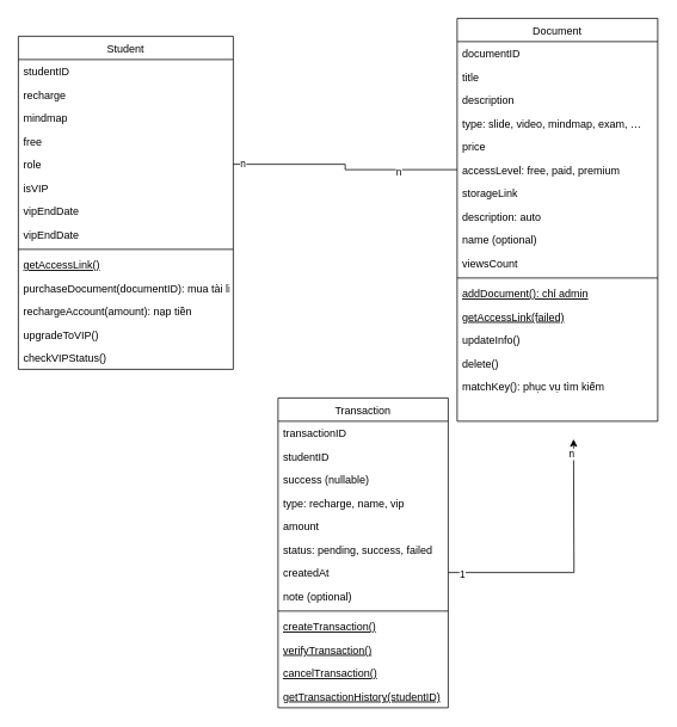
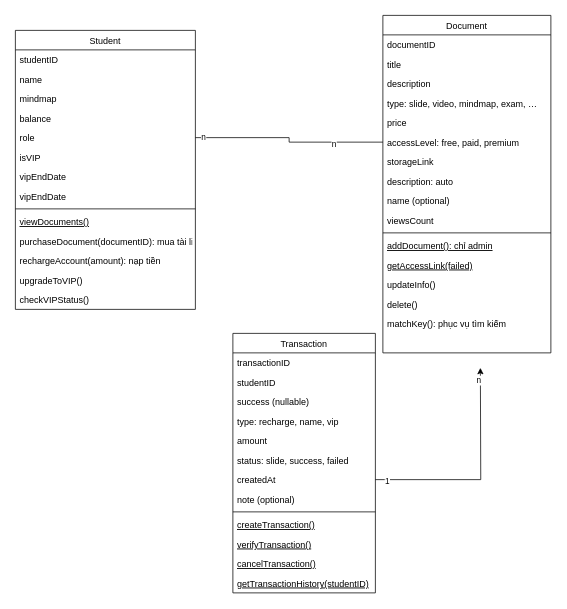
  <mxCell id="0" />
  <mxCell id="1" parent="0" />
  <mxCell id="2" value="Student" style="swimlane;fontStyle=0;align=center;verticalAlign=top;childLayout=stackLayout;horizontal=1;startSize=26;horizontalStack=0;resizeParent=1;resizeLast=0;collapsible=1;marginBottom=0;rounded=0;shadow=0;strokeWidth=1;" parent="1" vertex="1"><mxGeometry x="20" y="40" width="240" height="372" as="geometry"><mxRectangle x="130" y="380" width="160" height="26" as="alternateBounds" /></mxGeometry></mxCell>
  <mxCell id="3" value="studentID" style="text;align=left;verticalAlign=top;spacingLeft=4;spacingRight=4;overflow=hidden;rotatable=0;points=[[0,0.5],[1,0.5]];portConstraint=eastwest;" parent="2" vertex="1"><mxGeometry y="26" width="240" height="26" as="geometry" /></mxCell>
- <mxCell id="4" value="recharge" style="text;align=left;verticalAlign=top;spacingLeft=4;spacingRight=4;overflow=hidden;rotatable=0;points=[[0,0.5],[1,0.5]];portConstraint=eastwest;rounded=0;shadow=0;html=0;" parent="2" vertex="1"><mxGeometry y="52" width="240" height="26" as="geometry" /></mxCell>
+ <mxCell id="4" value="name" style="text;align=left;verticalAlign=top;spacingLeft=4;spacingRight=4;overflow=hidden;rotatable=0;points=[[0,0.5],[1,0.5]];portConstraint=eastwest;rounded=0;shadow=0;html=0;" parent="2" vertex="1"><mxGeometry y="52" width="240" height="26" as="geometry" /></mxCell>
  <mxCell id="5" value="mindmap&#10;" style="text;align=left;verticalAlign=top;spacingLeft=4;spacingRight=4;overflow=hidden;rotatable=0;points=[[0,0.5],[1,0.5]];portConstraint=eastwest;rounded=0;shadow=0;html=0;" parent="2" vertex="1"><mxGeometry y="78" width="240" height="26" as="geometry" /></mxCell>
- <mxCell id="6" value="free" style="text;align=left;verticalAlign=top;spacingLeft=4;spacingRight=4;overflow=hidden;rotatable=0;points=[[0,0.5],[1,0.5]];portConstraint=eastwest;rounded=0;shadow=0;html=0;" parent="2" vertex="1"><mxGeometry y="104" width="240" height="26" as="geometry" /></mxCell>
+ <mxCell id="6" value="balance" style="text;align=left;verticalAlign=top;spacingLeft=4;spacingRight=4;overflow=hidden;rotatable=0;points=[[0,0.5],[1,0.5]];portConstraint=eastwest;rounded=0;shadow=0;html=0;" parent="2" vertex="1"><mxGeometry y="104" width="240" height="26" as="geometry" /></mxCell>
  <mxCell id="7" value="role" style="text;align=left;verticalAlign=top;spacingLeft=4;spacingRight=4;overflow=hidden;rotatable=0;points=[[0,0.5],[1,0.5]];portConstraint=eastwest;rounded=0;shadow=0;html=0;" parent="2" vertex="1"><mxGeometry y="130" width="240" height="26" as="geometry" /></mxCell>
  <mxCell id="8" value="isVIP" style="text;align=left;verticalAlign=top;spacingLeft=4;spacingRight=4;overflow=hidden;rotatable=0;points=[[0,0.5],[1,0.5]];portConstraint=eastwest;rounded=0;shadow=0;html=0;" parent="2" vertex="1"><mxGeometry y="156" width="240" height="26" as="geometry" /></mxCell>
  <mxCell id="9" value="vipEndDate" style="text;align=left;verticalAlign=top;spacingLeft=4;spacingRight=4;overflow=hidden;rotatable=0;points=[[0,0.5],[1,0.5]];portConstraint=eastwest;rounded=0;shadow=0;html=0;" parent="2" vertex="1"><mxGeometry y="182" width="240" height="26" as="geometry" /></mxCell>
  <mxCell id="10" value="vipEndDate" style="text;align=left;verticalAlign=top;spacingLeft=4;spacingRight=4;overflow=hidden;rotatable=0;points=[[0,0.5],[1,0.5]];portConstraint=eastwest;rounded=0;shadow=0;html=0;" vertex="1" parent="2"><mxGeometry y="208" width="240" height="26" as="geometry" /></mxCell>
  <mxCell id="11" value="" style="line;html=1;strokeWidth=1;align=left;verticalAlign=middle;spacingTop=-1;spacingLeft=3;spacingRight=3;rotatable=0;labelPosition=right;points=[];portConstraint=eastwest;" parent="2" vertex="1"><mxGeometry y="234" width="240" height="8" as="geometry" /></mxCell>
- <mxCell id="12" value="getAccessLink()" style="text;align=left;verticalAlign=top;spacingLeft=4;spacingRight=4;overflow=hidden;rotatable=0;points=[[0,0.5],[1,0.5]];portConstraint=eastwest;fontStyle=4" vertex="1" parent="2"><mxGeometry y="242" width="240" height="26" as="geometry" /></mxCell>
+ <mxCell id="12" value="viewDocuments()" style="text;align=left;verticalAlign=top;spacingLeft=4;spacingRight=4;overflow=hidden;rotatable=0;points=[[0,0.5],[1,0.5]];portConstraint=eastwest;fontStyle=4" vertex="1" parent="2"><mxGeometry y="242" width="240" height="26" as="geometry" /></mxCell>
  <mxCell id="13" value="purchaseDocument(documentID): mua tài liệu" style="text;align=left;verticalAlign=top;spacingLeft=4;spacingRight=4;overflow=hidden;rotatable=0;points=[[0,0.5],[1,0.5]];portConstraint=eastwest;" parent="2" vertex="1"><mxGeometry y="268" width="240" height="26" as="geometry" /></mxCell>
  <mxCell id="14" value="rechargeAccount(amount): nạp tiền" style="text;align=left;verticalAlign=top;spacingLeft=4;spacingRight=4;overflow=hidden;rotatable=0;points=[[0,0.5],[1,0.5]];portConstraint=eastwest;" parent="2" vertex="1"><mxGeometry y="294" width="240" height="26" as="geometry" /></mxCell>
  <mxCell id="15" value="upgradeToVIP()&#10;" style="text;align=left;verticalAlign=top;spacingLeft=4;spacingRight=4;overflow=hidden;rotatable=0;points=[[0,0.5],[1,0.5]];portConstraint=eastwest;" parent="2" vertex="1"><mxGeometry y="320" width="240" height="26" as="geometry" /></mxCell>
  <mxCell id="16" value="checkVIPStatus()" style="text;align=left;verticalAlign=top;spacingLeft=4;spacingRight=4;overflow=hidden;rotatable=0;points=[[0,0.5],[1,0.5]];portConstraint=eastwest;" parent="2" vertex="1"><mxGeometry y="346" width="240" height="26" as="geometry" /></mxCell>
  <mxCell id="17" value="Document " style="swimlane;fontStyle=0;align=center;verticalAlign=top;childLayout=stackLayout;horizontal=1;startSize=26;horizontalStack=0;resizeParent=1;resizeLast=0;collapsible=1;marginBottom=0;rounded=0;shadow=0;strokeWidth=1;" parent="1" vertex="1"><mxGeometry x="510" y="20" width="224" height="450" as="geometry"><mxRectangle x="130" y="380" width="160" height="26" as="alternateBounds" /></mxGeometry></mxCell>
  <mxCell id="18" value="documentID" style="text;align=left;verticalAlign=top;spacingLeft=4;spacingRight=4;overflow=hidden;rotatable=0;points=[[0,0.5],[1,0.5]];portConstraint=eastwest;" parent="17" vertex="1"><mxGeometry y="26" width="224" height="26" as="geometry" /></mxCell>
  <mxCell id="19" value="title" style="text;align=left;verticalAlign=top;spacingLeft=4;spacingRight=4;overflow=hidden;rotatable=0;points=[[0,0.5],[1,0.5]];portConstraint=eastwest;rounded=0;shadow=0;html=0;" parent="17" vertex="1"><mxGeometry y="52" width="224" height="26" as="geometry" /></mxCell>
  <mxCell id="20" value="description" style="text;align=left;verticalAlign=top;spacingLeft=4;spacingRight=4;overflow=hidden;rotatable=0;points=[[0,0.5],[1,0.5]];portConstraint=eastwest;rounded=0;shadow=0;html=0;" parent="17" vertex="1"><mxGeometry y="78" width="224" height="26" as="geometry" /></mxCell>
  <mxCell id="21" value="type: slide, video, mindmap, exam, …" style="text;align=left;verticalAlign=top;spacingLeft=4;spacingRight=4;overflow=hidden;rotatable=0;points=[[0,0.5],[1,0.5]];portConstraint=eastwest;rounded=0;shadow=0;html=0;" parent="17" vertex="1"><mxGeometry y="104" width="224" height="26" as="geometry" /></mxCell>
  <mxCell id="22" value="price" style="text;align=left;verticalAlign=top;spacingLeft=4;spacingRight=4;overflow=hidden;rotatable=0;points=[[0,0.5],[1,0.5]];portConstraint=eastwest;rounded=0;shadow=0;html=0;" parent="17" vertex="1"><mxGeometry y="130" width="224" height="26" as="geometry" /></mxCell>
  <mxCell id="23" value="accessLevel: free, paid, premium" style="text;align=left;verticalAlign=top;spacingLeft=4;spacingRight=4;overflow=hidden;rotatable=0;points=[[0,0.5],[1,0.5]];portConstraint=eastwest;rounded=0;shadow=0;html=0;" parent="17" vertex="1"><mxGeometry y="156" width="224" height="26" as="geometry" /></mxCell>
  <mxCell id="24" value="storageLink" style="text;align=left;verticalAlign=top;spacingLeft=4;spacingRight=4;overflow=hidden;rotatable=0;points=[[0,0.5],[1,0.5]];portConstraint=eastwest;rounded=0;shadow=0;html=0;" parent="17" vertex="1"><mxGeometry y="182" width="224" height="26" as="geometry" /></mxCell>
  <mxCell id="25" value="description: auto" style="text;align=left;verticalAlign=top;spacingLeft=4;spacingRight=4;overflow=hidden;rotatable=0;points=[[0,0.5],[1,0.5]];portConstraint=eastwest;rounded=0;shadow=0;html=0;" parent="17" vertex="1"><mxGeometry y="208" width="224" height="26" as="geometry" /></mxCell>
  <mxCell id="26" value="name (optional)" style="text;align=left;verticalAlign=top;spacingLeft=4;spacingRight=4;overflow=hidden;rotatable=0;points=[[0,0.5],[1,0.5]];portConstraint=eastwest;rounded=0;shadow=0;html=0;" parent="17" vertex="1"><mxGeometry y="234" width="224" height="26" as="geometry" /></mxCell>
  <mxCell id="27" value="viewsCount" style="text;align=left;verticalAlign=top;spacingLeft=4;spacingRight=4;overflow=hidden;rotatable=0;points=[[0,0.5],[1,0.5]];portConstraint=eastwest;rounded=0;shadow=0;html=0;" vertex="1" parent="17"><mxGeometry y="260" width="224" height="26" as="geometry" /></mxCell>
  <mxCell id="28" value="" style="line;html=1;strokeWidth=1;align=left;verticalAlign=middle;spacingTop=-1;spacingLeft=3;spacingRight=3;rotatable=0;labelPosition=right;points=[];portConstraint=eastwest;" parent="17" vertex="1"><mxGeometry y="286" width="224" height="8" as="geometry" /></mxCell>
  <mxCell id="29" value="addDocument(): chỉ admin" style="text;align=left;verticalAlign=top;spacingLeft=4;spacingRight=4;overflow=hidden;rotatable=0;points=[[0,0.5],[1,0.5]];portConstraint=eastwest;fontStyle=4" parent="17" vertex="1"><mxGeometry y="294" width="224" height="26" as="geometry" /></mxCell>
  <mxCell id="30" value="getAccessLink(failed)" style="text;align=left;verticalAlign=top;spacingLeft=4;spacingRight=4;overflow=hidden;rotatable=0;points=[[0,0.5],[1,0.5]];portConstraint=eastwest;fontStyle=4" parent="17" vertex="1"><mxGeometry y="320" width="224" height="26" as="geometry" /></mxCell>
  <mxCell id="31" value="updateInfo()" style="text;align=left;verticalAlign=top;spacingLeft=4;spacingRight=4;overflow=hidden;rotatable=0;points=[[0,0.5],[1,0.5]];portConstraint=eastwest;" parent="17" vertex="1"><mxGeometry y="346" width="224" height="26" as="geometry" /></mxCell>
  <mxCell id="32" value="delete()" style="text;align=left;verticalAlign=top;spacingLeft=4;spacingRight=4;overflow=hidden;rotatable=0;points=[[0,0.5],[1,0.5]];portConstraint=eastwest;" parent="17" vertex="1"><mxGeometry y="372" width="224" height="26" as="geometry" /></mxCell>
  <mxCell id="33" value="matchKey(): phục vụ tìm kiếm" style="text;align=left;verticalAlign=top;spacingLeft=4;spacingRight=4;overflow=hidden;rotatable=0;points=[[0,0.5],[1,0.5]];portConstraint=eastwest;" parent="17" vertex="1"><mxGeometry y="398" width="224" height="26" as="geometry" /></mxCell>
  <mxCell id="34" value="Transaction" style="swimlane;fontStyle=0;align=center;verticalAlign=top;childLayout=stackLayout;horizontal=1;startSize=26;horizontalStack=0;resizeParent=1;resizeLast=0;collapsible=1;marginBottom=0;rounded=0;shadow=0;strokeWidth=1;" parent="1" vertex="1"><mxGeometry x="310" y="444" width="190" height="346" as="geometry"><mxRectangle x="130" y="380" width="160" height="26" as="alternateBounds" /></mxGeometry></mxCell>
  <mxCell id="35" value="transactionID" style="text;align=left;verticalAlign=top;spacingLeft=4;spacingRight=4;overflow=hidden;rotatable=0;points=[[0,0.5],[1,0.5]];portConstraint=eastwest;" parent="34" vertex="1"><mxGeometry y="26" width="190" height="26" as="geometry" /></mxCell>
  <mxCell id="36" value="studentID" style="text;align=left;verticalAlign=top;spacingLeft=4;spacingRight=4;overflow=hidden;rotatable=0;points=[[0,0.5],[1,0.5]];portConstraint=eastwest;rounded=0;shadow=0;html=0;" parent="34" vertex="1"><mxGeometry y="52" width="190" height="26" as="geometry" /></mxCell>
  <mxCell id="37" value="success (nullable)" style="text;align=left;verticalAlign=top;spacingLeft=4;spacingRight=4;overflow=hidden;rotatable=0;points=[[0,0.5],[1,0.5]];portConstraint=eastwest;rounded=0;shadow=0;html=0;" parent="34" vertex="1"><mxGeometry y="78" width="190" height="26" as="geometry" /></mxCell>
  <mxCell id="38" value="type: recharge, name, vip" style="text;align=left;verticalAlign=top;spacingLeft=4;spacingRight=4;overflow=hidden;rotatable=0;points=[[0,0.5],[1,0.5]];portConstraint=eastwest;rounded=0;shadow=0;html=0;" parent="34" vertex="1"><mxGeometry y="104" width="190" height="26" as="geometry" /></mxCell>
  <mxCell id="39" value="amount" style="text;align=left;verticalAlign=top;spacingLeft=4;spacingRight=4;overflow=hidden;rotatable=0;points=[[0,0.5],[1,0.5]];portConstraint=eastwest;rounded=0;shadow=0;html=0;" parent="34" vertex="1"><mxGeometry y="130" width="190" height="26" as="geometry" /></mxCell>
- <mxCell id="40" value="status: pending, success, failed" style="text;align=left;verticalAlign=top;spacingLeft=4;spacingRight=4;overflow=hidden;rotatable=0;points=[[0,0.5],[1,0.5]];portConstraint=eastwest;rounded=0;shadow=0;html=0;" parent="34" vertex="1"><mxGeometry y="156" width="190" height="26" as="geometry" /></mxCell>
+ <mxCell id="40" value="status: slide, success, failed" style="text;align=left;verticalAlign=top;spacingLeft=4;spacingRight=4;overflow=hidden;rotatable=0;points=[[0,0.5],[1,0.5]];portConstraint=eastwest;rounded=0;shadow=0;html=0;" parent="34" vertex="1"><mxGeometry y="156" width="190" height="26" as="geometry" /></mxCell>
  <mxCell id="41" style="edgeStyle=orthogonalEdgeStyle;rounded=0;orthogonalLoop=1;jettySize=auto;html=1;" parent="34" source="44" edge="1"><mxGeometry relative="1" as="geometry"><mxPoint x="330" y="46" as="targetPoint" /></mxGeometry></mxCell>
  <mxCell id="42" value="1" style="edgeLabel;html=1;align=center;verticalAlign=middle;resizable=0;points=[];" parent="41" vertex="1" connectable="0"><mxGeometry x="-0.897" y="-1" relative="1" as="geometry"><mxPoint as="offset" /></mxGeometry></mxCell>
  <mxCell id="43" value="n" style="edgeLabel;html=1;align=center;verticalAlign=middle;resizable=0;points=[];" parent="41" vertex="1" connectable="0"><mxGeometry x="0.887" y="3" relative="1" as="geometry"><mxPoint as="offset" /></mxGeometry></mxCell>
  <mxCell id="44" value="createdAt" style="text;align=left;verticalAlign=top;spacingLeft=4;spacingRight=4;overflow=hidden;rotatable=0;points=[[0,0.5],[1,0.5]];portConstraint=eastwest;rounded=0;shadow=0;html=0;" parent="34" vertex="1"><mxGeometry y="182" width="190" height="26" as="geometry" /></mxCell>
  <mxCell id="45" value="note (optional)" style="text;align=left;verticalAlign=top;spacingLeft=4;spacingRight=4;overflow=hidden;rotatable=0;points=[[0,0.5],[1,0.5]];portConstraint=eastwest;rounded=0;shadow=0;html=0;" parent="34" vertex="1"><mxGeometry y="208" width="190" height="26" as="geometry" /></mxCell>
  <mxCell id="46" value="" style="line;html=1;strokeWidth=1;align=left;verticalAlign=middle;spacingTop=-1;spacingLeft=3;spacingRight=3;rotatable=0;labelPosition=right;points=[];portConstraint=eastwest;" parent="34" vertex="1"><mxGeometry y="234" width="190" height="8" as="geometry" /></mxCell>
  <mxCell id="47" value="createTransaction()" style="text;align=left;verticalAlign=top;spacingLeft=4;spacingRight=4;overflow=hidden;rotatable=0;points=[[0,0.5],[1,0.5]];portConstraint=eastwest;fontStyle=4" parent="34" vertex="1"><mxGeometry y="242" width="190" height="26" as="geometry" /></mxCell>
  <mxCell id="48" value="verifyTransaction()" style="text;align=left;verticalAlign=top;spacingLeft=4;spacingRight=4;overflow=hidden;rotatable=0;points=[[0,0.5],[1,0.5]];portConstraint=eastwest;fontStyle=4" parent="34" vertex="1"><mxGeometry y="268" width="190" height="26" as="geometry" /></mxCell>
  <mxCell id="49" value="cancelTransaction()" style="text;align=left;verticalAlign=top;spacingLeft=4;spacingRight=4;overflow=hidden;rotatable=0;points=[[0,0.5],[1,0.5]];portConstraint=eastwest;fontStyle=4" parent="34" vertex="1"><mxGeometry y="294" width="190" height="26" as="geometry" /></mxCell>
  <mxCell id="50" value="getTransactionHistory(studentID)" style="text;align=left;verticalAlign=top;spacingLeft=4;spacingRight=4;overflow=hidden;rotatable=0;points=[[0,0.5],[1,0.5]];portConstraint=eastwest;fontStyle=4" parent="34" vertex="1"><mxGeometry y="320" width="190" height="26" as="geometry" /></mxCell>
  <mxCell id="51" style="edgeStyle=orthogonalEdgeStyle;rounded=0;orthogonalLoop=1;jettySize=auto;html=1;entryX=0;entryY=0.5;entryDx=0;entryDy=0;endArrow=none;" edge="1" parent="1" source="7" target="23"><mxGeometry relative="1" as="geometry" /></mxCell>
  <mxCell id="52" value="n" style="edgeLabel;html=1;align=center;verticalAlign=middle;resizable=0;points=[];" vertex="1" connectable="0" parent="51"><mxGeometry x="-0.923" y="2" relative="1" as="geometry"><mxPoint as="offset" /></mxGeometry></mxCell>
  <mxCell id="53" value="n" style="edgeLabel;html=1;align=center;verticalAlign=middle;resizable=0;points=[];" vertex="1" connectable="0" parent="51"><mxGeometry x="0.494" y="-2" relative="1" as="geometry"><mxPoint x="-1" as="offset" /></mxGeometry></mxCell>
